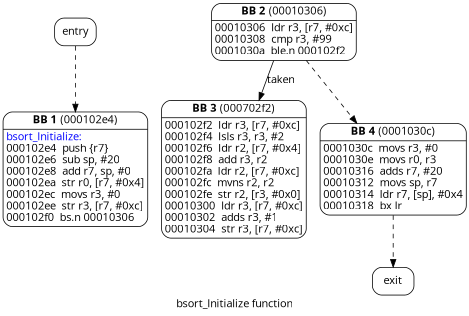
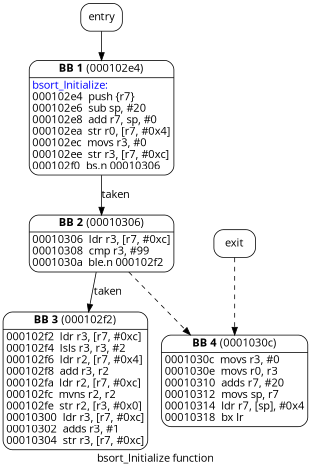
  digraph {
    fontname="Open Sans"
    label=<bsort_Initialize function>
    node [fontname="Open Sans" shape=Mrecord margin=0]
    edge [fontname="Open Sans" style=dashed]
    n1 [label=<entry> margin=""]
    n2 [label=<<TABLE BORDER="0"><TR><TD><B>BB 1</B> (000102e4)</TD></TR><HR/><TR><TD ALIGN="LEFT"><FONT COLOR="blue">bsort_Initialize:</FONT><BR ALIGN="left"/>000102e4  push \{r7\}<BR ALIGN="left"/>000102e6  sub sp, #20<BR ALIGN="left"/>000102e8  add r7, sp, #0<BR ALIGN="left"/>000102ea  str r0, [r7, #0x4]<BR ALIGN="left"/>000102ec  movs r3, #0<BR ALIGN="left"/>000102ee  str r3, [r7, #0xc]<BR ALIGN="left"/>000102f0  bs.n 00010306<BR ALIGN="left"/></TD></TR></TABLE>>]
    n3 [label=<<TABLE BORDER="0"><TR><TD><B>BB 2</B> (00010306)</TD></TR><HR/><TR><TD ALIGN="LEFT">00010306  ldr r3, [r7, #0xc]<BR ALIGN="left"/>00010308  cmp r3, #99<BR ALIGN="left"/>0001030a  ble.n 000102f2<BR ALIGN="left"/></TD></TR></TABLE>>]
-   n4 [label=<<TABLE BORDER="0"><TR><TD><B>BB 3</B> (000702f2)</TD></TR><HR/><TR><TD ALIGN="LEFT">000102f2  ldr r3, [r7, #0xc]<BR ALIGN="left"/>000102f4  lsls r3, r3, #2<BR ALIGN="left"/>000102f6  ldr r2, [r7, #0x4]<BR ALIGN="left"/>000102f8  add r3, r2<BR ALIGN="left"/>000102fa  ldr r2, [r7, #0xc]<BR ALIGN="left"/>000102fc  mvns r2, r2<BR ALIGN="left"/>000102fe  str r2, [r3, #0x0]<BR ALIGN="left"/>00010300  ldr r3, [r7, #0xc]<BR ALIGN="left"/>00010302  adds r3, #1<BR ALIGN="left"/>00010304  str r3, [r7, #0xc]<BR ALIGN="left"/></TD></TR></TABLE>>]
-   n5 [label=<<TABLE BORDER="0"><TR><TD><B>BB 4</B> (0001030c)</TD></TR><HR/><TR><TD ALIGN="LEFT">0001030c  movs r3, #0<BR ALIGN="left"/>0001030e  movs r0, r3<BR ALIGN="left"/>00010316  adds r7, #20<BR ALIGN="left"/>00010312  movs sp, r7<BR ALIGN="left"/>00010314  ldr r7, [sp], #0x4<BR ALIGN="left"/>00010318  bx lr<BR ALIGN="left"/></TD></TR></TABLE>>]
+   n4 [label=<<TABLE BORDER="0"><TR><TD><B>BB 3</B> (000102f2)</TD></TR><HR/><TR><TD ALIGN="LEFT">000102f2  ldr r3, [r7, #0xc]<BR ALIGN="left"/>000102f4  lsls r3, r3, #2<BR ALIGN="left"/>000102f6  ldr r2, [r7, #0x4]<BR ALIGN="left"/>000102f8  add r3, r2<BR ALIGN="left"/>000102fa  ldr r2, [r7, #0xc]<BR ALIGN="left"/>000102fc  mvns r2, r2<BR ALIGN="left"/>000102fe  str r2, [r3, #0x0]<BR ALIGN="left"/>00010300  ldr r3, [r7, #0xc]<BR ALIGN="left"/>00010302  adds r3, #1<BR ALIGN="left"/>00010304  str r3, [r7, #0xc]<BR ALIGN="left"/></TD></TR></TABLE>>]
+   n5 [label=<<TABLE BORDER="0"><TR><TD><B>BB 4</B> (0001030c)</TD></TR><HR/><TR><TD ALIGN="LEFT">0001030c  movs r3, #0<BR ALIGN="left"/>0001030e  movs r0, r3<BR ALIGN="left"/>00010310  adds r7, #20<BR ALIGN="left"/>00010312  movs sp, r7<BR ALIGN="left"/>00010314  ldr r7, [sp], #0x4<BR ALIGN="left"/>00010318  bx lr<BR ALIGN="left"/></TD></TR></TABLE>>]
    n6 [label=<exit> margin=""]
-   n1 -> n2
+   n1 -> n2 [style=solid]
+   n2 -> n3 [label=<taken> style=""]
    n3 -> n4 [label=<taken> style=""]
    n3 -> n5
-   n5 -> n6
+   n6 -> n5
  }
